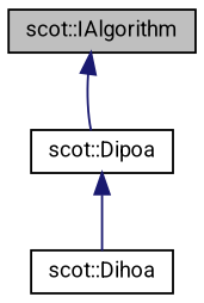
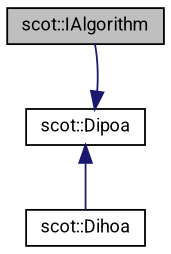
  digraph {
    fontname=Roboto
    node [color=black fillcolor=white fontname=Roboto fontsize=10 shape=record style=filled]
    edge [color=midnightblue dir=back fontname=Roboto fontsize=10 labelfontname=Helvetica labelfontsize=10 style=solid]
    n1 [fillcolor=grey75 fontcolor=black height=0.2 label="scot::IAlgorithm" width=0.4]
    n2 [height=0.2 label="scot::Dipoa" width=0.4]
    n3 [height=0.2 label="scot::Dihoa" width=0.4]
-   n1 -> n2
+   n2 -> n1
    n2 -> n3
  }
